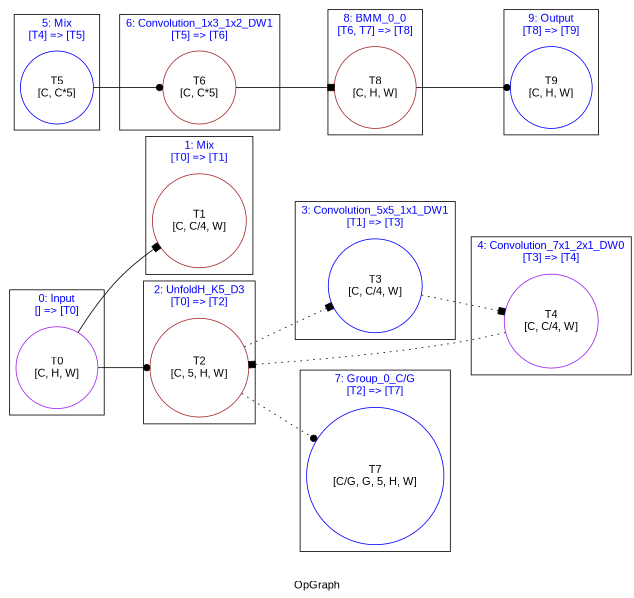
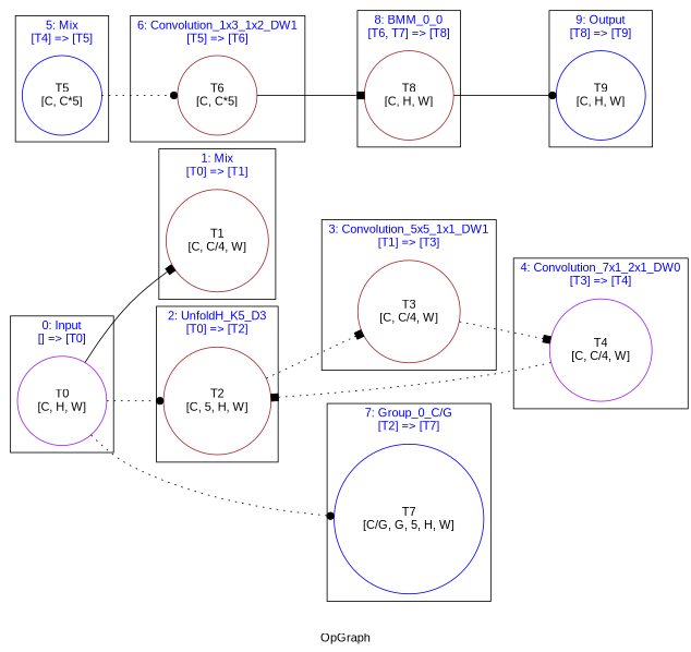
  digraph {
    fontname="Liberation Sans"
    label=OpGraph
    rankdir=LR
    node [color=brown fontname="Liberation Sans" shape=circle]
    edge [arrowhead=box fontname="Liberation Sans" style=solid]
    n1 [color=purple label="T0\n[C, H, W]"]
    n2 [label="T1\n[C, C/4, W]"]
    n3 [label="T2\n[C, 5, H, W]"]
-   n4 [color=blue label="T3\n[C, C/4, W]"]
+   n4 [label="T3\n[C, C/4, W]"]
    n5 [color=purple label="T4\n[C, C/4, W]"]
    n6 [color=blue label="T5\n[C, C*5]"]
    n7 [label="T6\n[C, C*5]"]
    n8 [color=blue label="T7\n[C/G, G, 5, H, W]"]
    n9 [label="T8\n[C, H, W]"]
    n10 [color=blue label="T9\n[C, H, W]"]
    subgraph sub_1 {
      n1
      n2
      n3
      n4
      n5
      n6
      n7
      n8
      n9
      n10
    }
    subgraph cluster_2 {
      fontcolor=blue
      label="0: Input\n[] => [T0]"
      n1
    }
    subgraph cluster_3 {
      fontcolor=blue
      label="1: Mix\n[T0] => [T1]"
      n2
    }
    subgraph cluster_4 {
      fontcolor=blue
      label="2: UnfoldH_K5_D3\n[T0] => [T2]"
      n3
    }
    subgraph cluster_5 {
      fontcolor=blue
      label="3: Convolution_5x5_1x1_DW1\n[T1] => [T3]"
      n4
    }
    subgraph cluster_6 {
      fontcolor=blue
      label="4: Convolution_7x1_2x1_DW0\n[T3] => [T4]"
      n5
    }
    subgraph cluster_7 {
      fontcolor=blue
      label="5: Mix\n[T4] => [T5]"
      n6
    }
    subgraph cluster_8 {
      fontcolor=blue
      label="6: Convolution_1x3_1x2_DW1\n[T5] => [T6]"
      n7
    }
    subgraph cluster_9 {
      fontcolor=blue
      label="7: Group_0_C/G\n[T2] => [T7]"
      n8
    }
    subgraph cluster_10 {
      fontcolor=blue
      label="8: BMM_0_0\n[T6, T7] => [T8]"
      n9
    }
    subgraph cluster_11 {
      fontcolor=blue
      label="9: Output\n[T8] => [T9]"
      n10
    }
    n1 -> n2
-   n1 -> n3 [arrowhead=dot]
+   n1 -> n3 [arrowhead=dot style=dotted]
    n3 -> n4 [style=dotted]
-   n3 -> n8 [arrowhead=dot style=dotted]
+   n1 -> n8 [arrowhead=dot style=dotted]
    n4 -> n5 [style=dotted]
    n5 -> n3 [style=dotted]
-   n6 -> n7 [arrowhead=dot]
+   n6 -> n7 [arrowhead=dot style=dotted]
    n7 -> n9
    n9 -> n10 [arrowhead=dot]
  }
